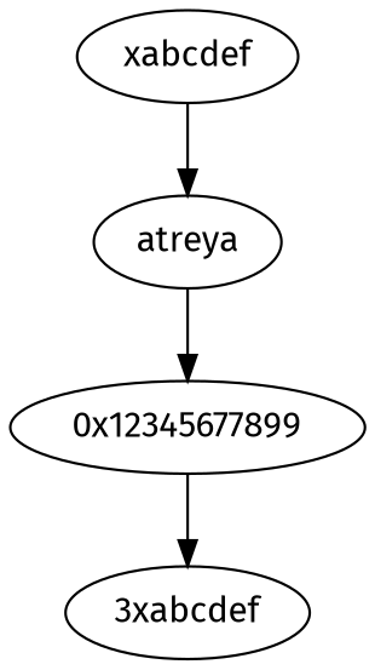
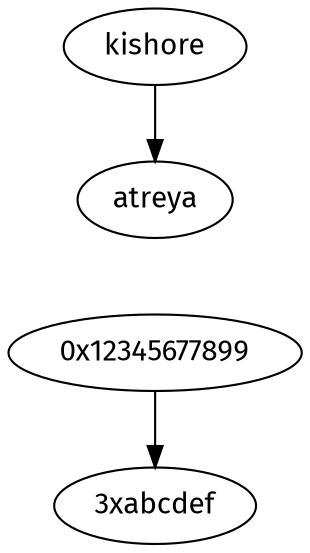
  digraph {
    fontname="Fira Sans"
    node [fontname="Fira Sans"]
    edge [fontname="Fira Sans"]
-   kishore [label=xabcdef]
+   kishore
    atreya
    "0x12345677899"
    n4 [label="3xabcdef"]
    kishore -> atreya
-   atreya -> "0x12345677899"
    "0x12345677899" -> n4
  }
